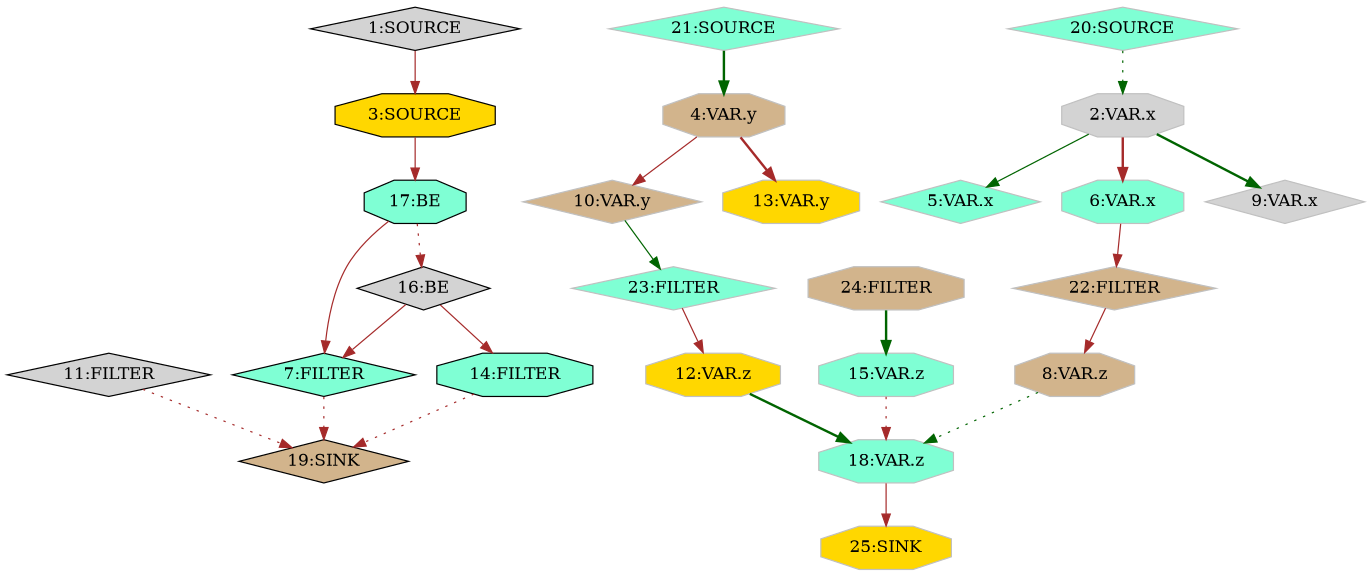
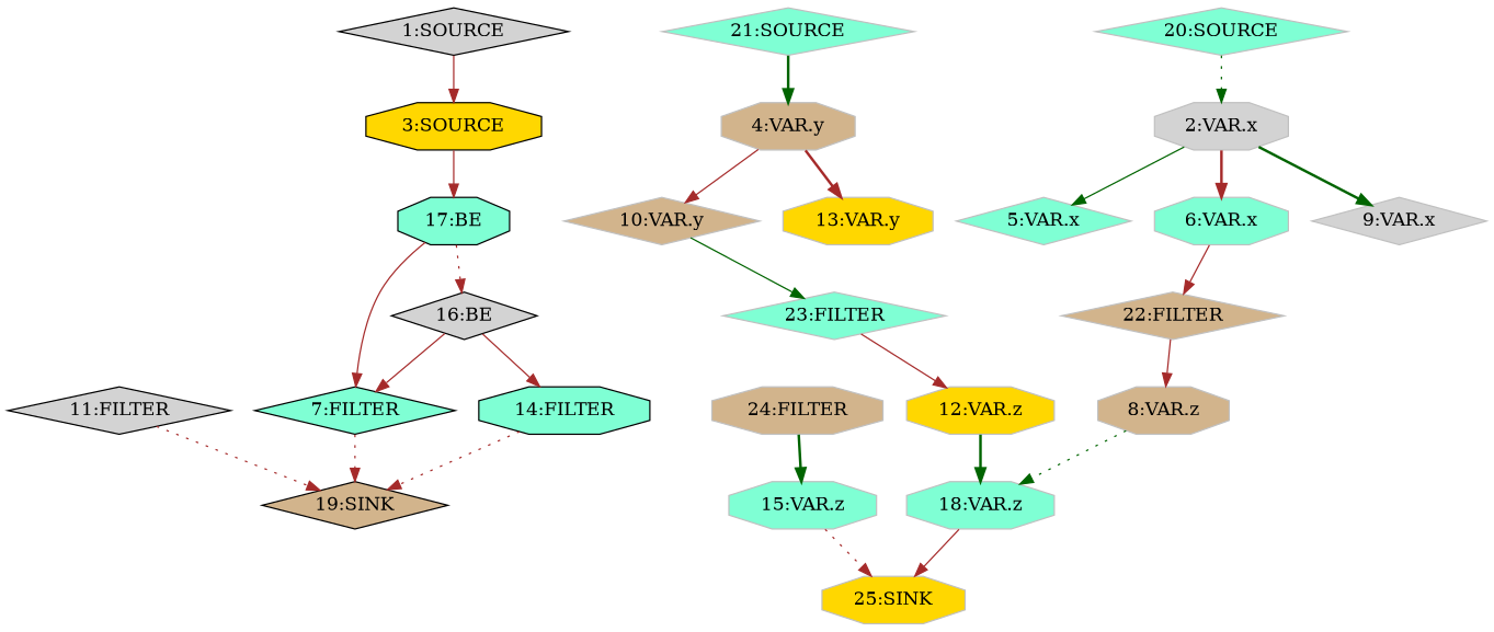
  digraph {
    node [fillcolor=aquamarine shape=octagon style=filled color=grey]
    edge [color=brown style=solid]
    n1 [label="17:BE" color=""]
    n2 [fillcolor=lightgrey label="16:BE" shape=diamond color=""]
    n3 [label="7:FILTER" shape=diamond color=""]
    n4 [label="14:FILTER" color=""]
    n5 [fillcolor=tan label="19:SINK" shape=diamond color=""]
    n6 [fillcolor=lightgrey label="11:FILTER" shape=diamond color=""]
    n7 [fillcolor=lightgrey label="1:SOURCE" shape=diamond color=""]
    n8 [fillcolor=gold label="3:SOURCE" color=""]
    n9 [fillcolor=lightgrey label="2:VAR.x"]
    n10 [label="5:VAR.x" shape=diamond]
    n11 [label="6:VAR.x"]
    n12 [fillcolor=lightgrey label="9:VAR.x" shape=diamond]
    n13 [fillcolor=tan label="22:FILTER" shape=diamond]
    n14 [fillcolor=tan label="4:VAR.y"]
    n15 [fillcolor=tan label="10:VAR.y" shape=diamond]
    n16 [fillcolor=gold label="13:VAR.y"]
    n17 [label="23:FILTER" shape=diamond]
    n18 [fillcolor=tan label="8:VAR.z"]
    n19 [label="18:VAR.z"]
    n20 [fillcolor=gold label="25:SINK"]
    n21 [fillcolor=gold label="12:VAR.z"]
    n22 [fillcolor=tan label="24:FILTER"]
    n23 [label="15:VAR.z"]
    n24 [label="20:SOURCE" shape=diamond]
    n25 [label="21:SOURCE" shape=diamond]
    n1 -> n2 [style=dotted]
    n1 -> n3
    n2 -> n3
    n2 -> n4
    n3 -> n5 [style=dotted]
    n4 -> n5 [style=dotted]
    n6 -> n5 [style=dotted]
    n7 -> n8
    n8 -> n1
    n9 -> n10 [color=darkgreen]
    n9 -> n11 [style=bold]
    n9 -> n12 [color=darkgreen style=bold]
    n11 -> n13
    n13 -> n18
    n14 -> n15
    n14 -> n16 [style=bold]
    n15 -> n17 [color=darkgreen]
    n17 -> n21
    n18 -> n19 [color=darkgreen style=dotted]
    n19 -> n20
    n21 -> n19 [color=darkgreen style=bold]
    n22 -> n23 [color=darkgreen style=bold]
-   n23 -> n19 [style=dotted]
+   n23 -> n20 [style=dotted]
    n24 -> n9 [color=darkgreen style=dotted]
    n25 -> n14 [color=darkgreen style=bold]
  }
